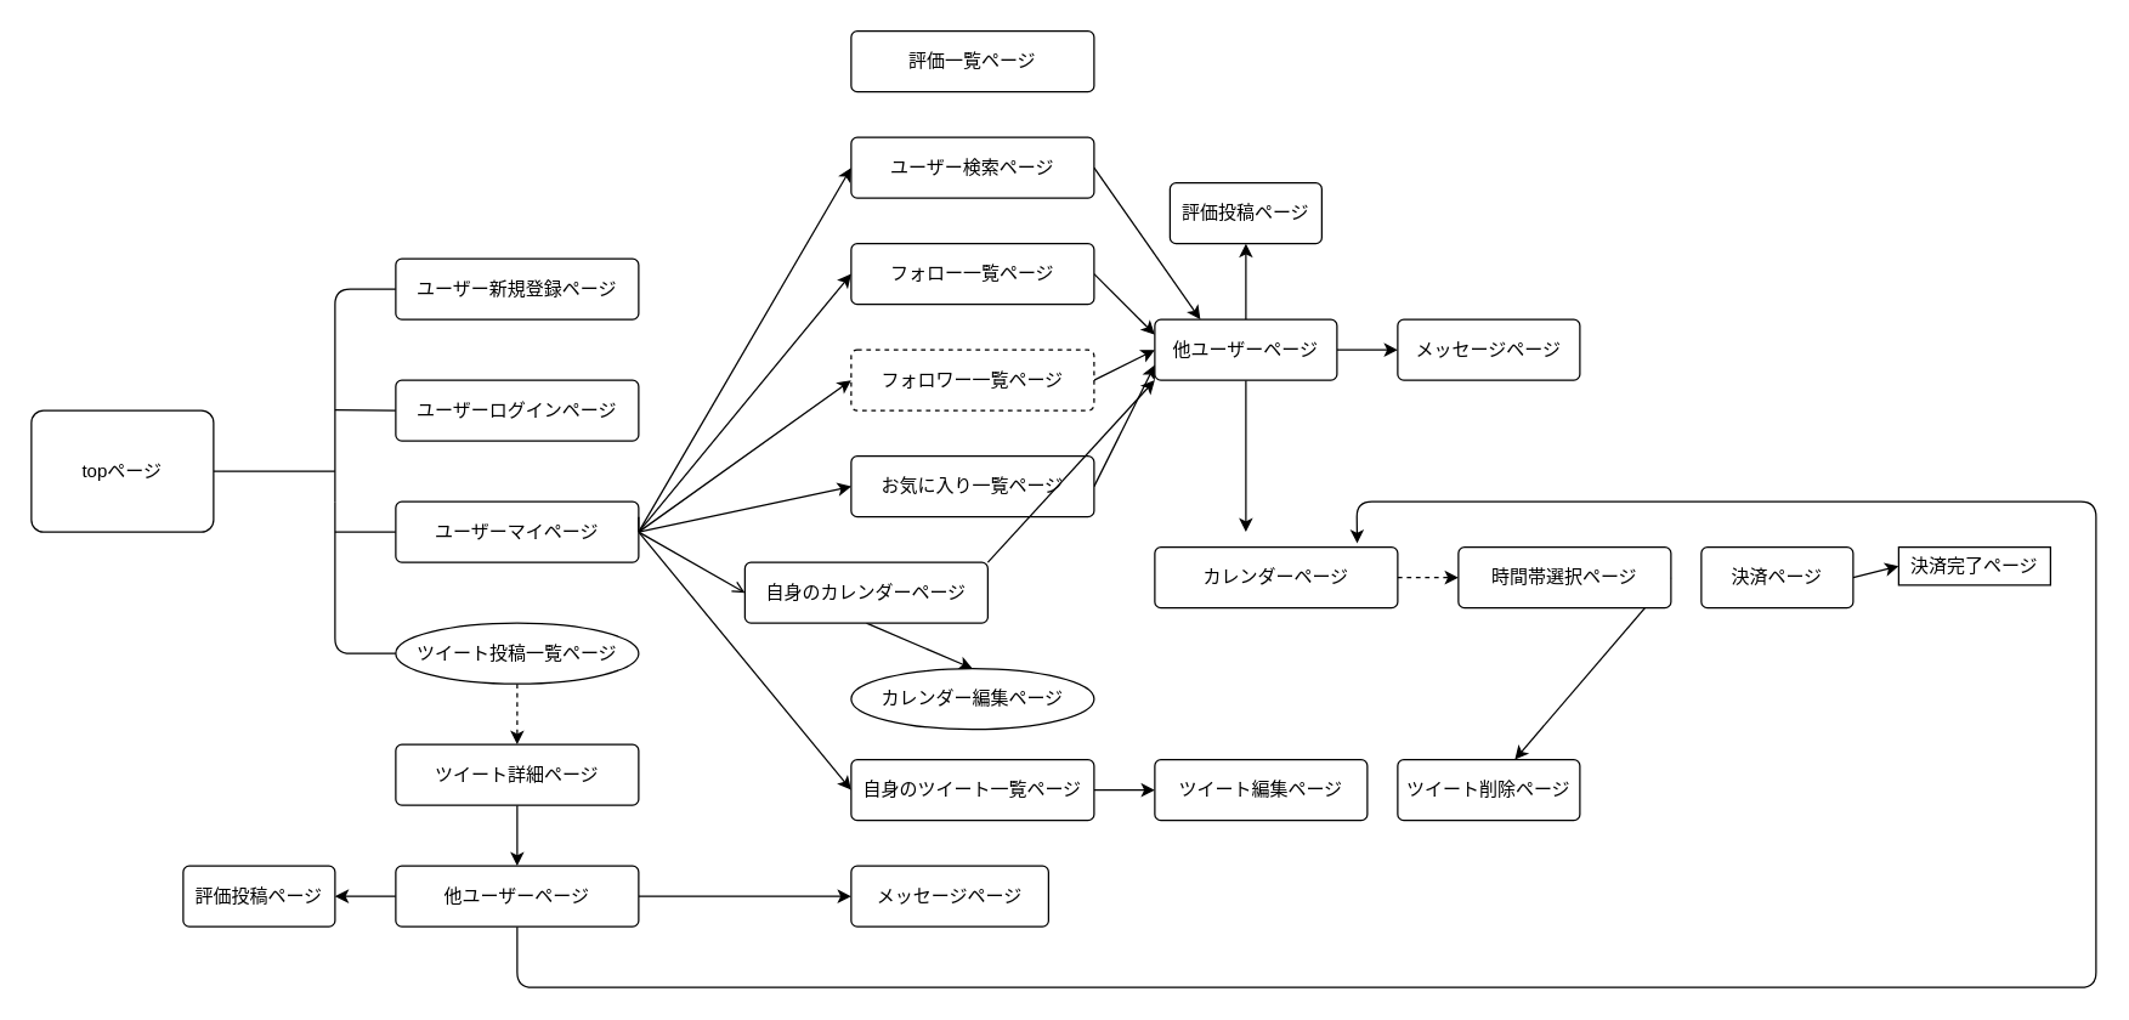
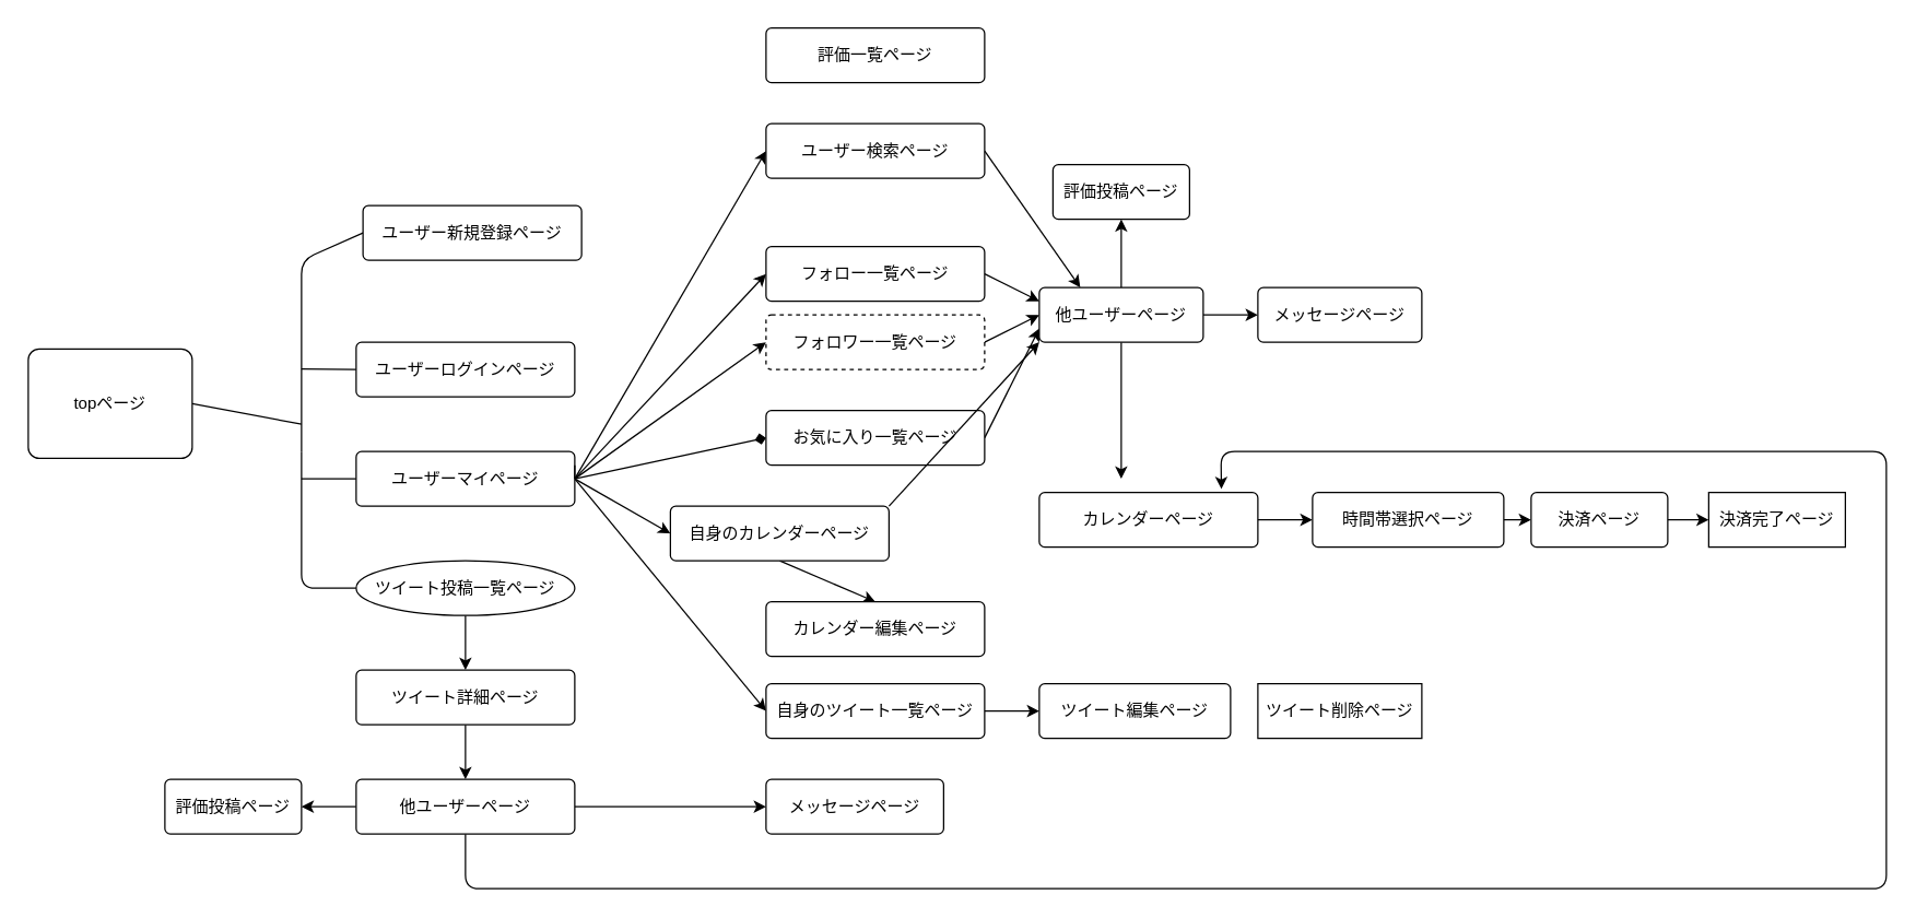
  <mxCell id="0" />
  <mxCell id="1" parent="0" />
  <mxCell id="2" style="edgeStyle=none;html=1;exitX=0;exitY=0.5;exitDx=0;exitDy=0;strokeColor=default;endArrow=none;endFill=0;" parent="1" source="3" edge="1"><mxGeometry relative="1" as="geometry"><mxPoint x="220" y="269.667" as="targetPoint" /></mxGeometry></mxCell>
  <mxCell id="3" value="ユーザーログインページ" style="rounded=1;arcSize=10;whiteSpace=wrap;html=1;align=center;" parent="1" vertex="1"><mxGeometry x="260" y="250" width="160" height="40" as="geometry" /></mxCell>
  <mxCell id="4" style="edgeStyle=none;html=1;exitX=1;exitY=0.5;exitDx=0;exitDy=0;entryX=0;entryY=0.5;entryDx=0;entryDy=0;endArrow=none;endFill=0;strokeColor=none;" parent="1" source="6" target="19" edge="1"><mxGeometry relative="1" as="geometry"><Array as="points" /></mxGeometry></mxCell>
  <mxCell id="5" style="edgeStyle=none;html=1;exitX=1;exitY=0.5;exitDx=0;exitDy=0;endArrow=none;endFill=0;" edge="1" parent="1" source="6"><mxGeometry relative="1" as="geometry"><mxPoint x="220" y="310" as="targetPoint" /></mxGeometry></mxCell>
- <mxCell id="6" value="topページ" style="rounded=1;arcSize=10;whiteSpace=wrap;html=1;align=center;" parent="1" vertex="1"><mxGeometry y="270" width="120" height="80" as="geometry" x="20" /></mxCell>
+ <mxCell id="6" value="topページ" style="rounded=1;arcSize=10;whiteSpace=wrap;html=1;align=center;" parent="1" vertex="1"><mxGeometry x="20" y="255" width="120" height="80" as="geometry" /></mxCell>
  <mxCell id="7" style="edgeStyle=none;html=1;exitX=0;exitY=0.5;exitDx=0;exitDy=0;strokeColor=default;endArrow=none;endFill=0;" parent="1" source="14" edge="1"><mxGeometry relative="1" as="geometry"><mxPoint x="220" y="350" as="targetPoint" /></mxGeometry></mxCell>
  <mxCell id="8" style="edgeStyle=none;html=1;entryX=0;entryY=0.5;entryDx=0;entryDy=0;strokeColor=default;endArrow=classic;endFill=1;" parent="1" target="25" edge="1"><mxGeometry relative="1" as="geometry"><mxPoint x="420" y="350" as="sourcePoint" /><Array as="points" /></mxGeometry></mxCell>
  <mxCell id="9" style="edgeStyle=none;html=1;exitX=1;exitY=0.5;exitDx=0;exitDy=0;entryX=0;entryY=0.5;entryDx=0;entryDy=0;" edge="1" parent="1" source="14" target="47"><mxGeometry relative="1" as="geometry"><mxPoint x="500" y="450" as="targetPoint" /></mxGeometry></mxCell>
  <mxCell id="10" style="edgeStyle=none;html=1;entryX=0;entryY=0.5;entryDx=0;entryDy=0;endArrow=classic;endFill=1;exitX=1;exitY=0.5;exitDx=0;exitDy=0;" edge="1" parent="1" source="14" target="51"><mxGeometry relative="1" as="geometry"><mxPoint x="420" y="330" as="sourcePoint" /></mxGeometry></mxCell>
- <mxCell id="11" style="edgeStyle=none;html=1;exitX=1;exitY=0.5;exitDx=0;exitDy=0;entryX=0;entryY=0.5;entryDx=0;entryDy=0;endArrow=open;endFill=1;" edge="1" parent="1" source="14" target="55"><mxGeometry relative="1" as="geometry" /></mxCell>
+ <mxCell id="11" style="edgeStyle=none;html=1;exitX=1;exitY=0.5;exitDx=0;exitDy=0;entryX=0;entryY=0.5;entryDx=0;entryDy=0;endArrow=classic;endFill=1;" edge="1" parent="1" source="14" target="55"><mxGeometry relative="1" as="geometry" /></mxCell>
  <mxCell id="12" style="edgeStyle=none;html=1;exitX=1;exitY=0.5;exitDx=0;exitDy=0;entryX=0;entryY=0.5;entryDx=0;entryDy=0;endArrow=classic;endFill=1;" edge="1" parent="1" source="14" target="23"><mxGeometry relative="1" as="geometry" /></mxCell>
- <mxCell id="13" style="edgeStyle=none;html=1;exitX=1;exitY=0.5;exitDx=0;exitDy=0;entryX=0;entryY=0.5;entryDx=0;entryDy=0;endArrow=classic;endFill=1;" edge="1" parent="1" source="14" target="27"><mxGeometry relative="1" as="geometry" /></mxCell>
+ <mxCell id="13" style="edgeStyle=none;html=1;exitX=1;exitY=0.5;exitDx=0;exitDy=0;entryX=0;entryY=0.5;entryDx=0;entryDy=0;endArrow=diamond;endFill=1;" edge="1" parent="1" source="14" target="27"><mxGeometry relative="1" as="geometry" /></mxCell>
  <mxCell id="14" value="ユーザーマイページ" style="rounded=1;arcSize=10;whiteSpace=wrap;html=1;align=center;" parent="1" vertex="1"><mxGeometry x="260" y="330" width="160" height="40" as="geometry" /></mxCell>
  <mxCell id="15" style="edgeStyle=none;html=1;strokeColor=default;endArrow=none;endFill=0;exitX=0;exitY=0.5;exitDx=0;exitDy=0;" parent="1" source="17" edge="1"><mxGeometry relative="1" as="geometry"><mxPoint x="220" y="330" as="targetPoint" /><Array as="points"><mxPoint x="220" y="430" /></Array></mxGeometry></mxCell>
- <mxCell id="16" value="" style="edgeStyle=none;html=1;dashed=1;" edge="1" parent="1" source="17" target="21"><mxGeometry relative="1" as="geometry" /></mxCell>
+ <mxCell id="16" value="" style="edgeStyle=none;html=1;" edge="1" parent="1" source="17" target="21"><mxGeometry relative="1" as="geometry" /></mxCell>
  <mxCell id="17" value="ツイート投稿一覧ページ" style="ellipse;arcSize=10;whiteSpace=wrap;html=1;align=center;" parent="1" vertex="1"><mxGeometry x="260" y="410" width="160" height="40" as="geometry" /></mxCell>
  <mxCell id="18" style="edgeStyle=none;html=1;strokeColor=default;endArrow=none;endFill=0;exitX=0;exitY=0.5;exitDx=0;exitDy=0;" parent="1" source="19" edge="1"><mxGeometry relative="1" as="geometry"><mxPoint x="220" y="330" as="targetPoint" /><Array as="points"><mxPoint x="220" y="190" /></Array></mxGeometry></mxCell>
- <mxCell id="19" value="ユーザー新規登録ページ" style="rounded=1;arcSize=10;whiteSpace=wrap;html=1;align=center;" parent="1" vertex="1"><mxGeometry x="260" y="170" width="160" height="40" as="geometry" /></mxCell>
+ <mxCell id="19" value="ユーザー新規登録ページ" style="rounded=1;arcSize=10;whiteSpace=wrap;html=1;align=center;" parent="1" vertex="1"><mxGeometry x="265" y="150" width="160" height="40" as="geometry" /></mxCell>
  <mxCell id="20" style="edgeStyle=none;html=1;exitX=0.5;exitY=1;exitDx=0;exitDy=0;entryX=0.5;entryY=0;entryDx=0;entryDy=0;" edge="1" parent="1" source="21" target="40"><mxGeometry relative="1" as="geometry" /></mxCell>
  <mxCell id="21" value="ツイート詳細ページ" style="rounded=1;arcSize=10;whiteSpace=wrap;html=1;align=center;" parent="1" vertex="1"><mxGeometry x="260" y="490" width="160" height="40" as="geometry" /></mxCell>
  <mxCell id="22" style="edgeStyle=none;html=1;exitX=1;exitY=0.5;exitDx=0;exitDy=0;entryX=0;entryY=0.25;entryDx=0;entryDy=0;" edge="1" parent="1" source="23" target="44"><mxGeometry relative="1" as="geometry" /></mxCell>
- <mxCell id="23" value="フォロー一覧ページ" style="rounded=1;arcSize=10;whiteSpace=wrap;html=1;align=center;" parent="1" vertex="1"><mxGeometry x="560" y="160" width="160" height="40" as="geometry" /></mxCell>
+ <mxCell id="23" value="フォロー一覧ページ" style="rounded=1;arcSize=10;whiteSpace=wrap;html=1;align=center;" parent="1" vertex="1"><mxGeometry x="560" y="180" width="160" height="40" as="geometry" /></mxCell>
  <mxCell id="24" style="edgeStyle=none;html=1;exitX=1;exitY=0.5;exitDx=0;exitDy=0;entryX=0;entryY=0.5;entryDx=0;entryDy=0;" edge="1" parent="1" source="25" target="44"><mxGeometry relative="1" as="geometry" /></mxCell>
  <mxCell id="25" value="フォロワー一覧ページ" style="rounded=1;arcSize=10;whiteSpace=wrap;html=1;align=center;dashed=1;" parent="1" vertex="1"><mxGeometry x="560" y="230" width="160" height="40" as="geometry" /></mxCell>
  <mxCell id="26" style="edgeStyle=none;html=1;exitX=1;exitY=0.5;exitDx=0;exitDy=0;endArrow=classic;endFill=1;entryX=0;entryY=0.75;entryDx=0;entryDy=0;" edge="1" parent="1" source="27" target="44"><mxGeometry relative="1" as="geometry"><mxPoint x="750" y="270" as="targetPoint" /></mxGeometry></mxCell>
  <mxCell id="27" value="お気に入り一覧ページ" style="rounded=1;arcSize=10;whiteSpace=wrap;html=1;align=center;" parent="1" vertex="1"><mxGeometry x="560" y="300" width="160" height="40" as="geometry" /></mxCell>
  <mxCell id="28" style="edgeStyle=none;html=1;exitX=1;exitY=0.5;exitDx=0;exitDy=0;entryX=1;entryY=0.25;entryDx=0;entryDy=0;strokeColor=default;endArrow=none;endFill=0;" parent="1" source="14" target="14" edge="1"><mxGeometry relative="1" as="geometry" /></mxCell>
- <mxCell id="29" style="edgeStyle=none;html=1;exitX=1;exitY=0.5;exitDx=0;exitDy=0;entryX=0;entryY=0.5;entryDx=0;entryDy=0;dashed=1;" edge="1" parent="1" source="30" target="32"><mxGeometry relative="1" as="geometry" /></mxCell>
+ <mxCell id="29" style="edgeStyle=none;html=1;exitX=1;exitY=0.5;exitDx=0;exitDy=0;entryX=0;entryY=0.5;entryDx=0;entryDy=0;" edge="1" parent="1" source="30" target="32"><mxGeometry relative="1" as="geometry" /></mxCell>
  <mxCell id="30" value="カレンダーページ" style="rounded=1;arcSize=10;whiteSpace=wrap;html=1;align=center;" parent="1" vertex="1"><mxGeometry x="760" y="360" width="160" height="40" as="geometry" /></mxCell>
- <mxCell id="31" style="edgeStyle=none;html=1;exitX=1;exitY=0.5;exitDx=0;exitDy=0;" edge="1" parent="1" source="32" target="49"><mxGeometry relative="1" as="geometry" /></mxCell>
+ <mxCell id="31" style="edgeStyle=none;html=1;exitX=1;exitY=0.5;exitDx=0;exitDy=0;entryX=0;entryY=0.5;entryDx=0;entryDy=0;" edge="1" parent="1" source="32" target="34"><mxGeometry relative="1" as="geometry" /></mxCell>
  <mxCell id="32" value="時間帯選択ページ" style="rounded=1;arcSize=10;whiteSpace=wrap;html=1;align=center;" parent="1" vertex="1"><mxGeometry x="960" y="360" width="140" height="40" as="geometry" /></mxCell>
  <mxCell id="33" style="edgeStyle=none;html=1;exitX=1;exitY=0.5;exitDx=0;exitDy=0;entryX=0;entryY=0.5;entryDx=0;entryDy=0;endArrow=classic;endFill=1;" edge="1" parent="1" source="34" target="35"><mxGeometry relative="1" as="geometry" /></mxCell>
  <mxCell id="34" value="決済ページ" style="rounded=1;arcSize=10;whiteSpace=wrap;html=1;align=center;fontSize=12;" parent="1" vertex="1"><mxGeometry x="1120" y="360" width="100" height="40" as="geometry" /></mxCell>
- <mxCell id="35" value="決済完了ページ" style="whiteSpace=wrap;html=1;align=center;fontSize=12;" parent="1" vertex="1"><mxGeometry x="1250" y="360" width="100" height="25" as="geometry" /></mxCell>
+ <mxCell id="35" value="決済完了ページ" style="whiteSpace=wrap;html=1;align=center;fontSize=12;" parent="1" vertex="1"><mxGeometry x="1250" y="360" width="100" height="40" as="geometry" /></mxCell>
  <mxCell id="36" value="メッセージページ" style="rounded=1;arcSize=10;whiteSpace=wrap;html=1;align=center;" vertex="1" parent="1"><mxGeometry x="560" y="570" width="130" height="40" as="geometry" /></mxCell>
  <mxCell id="37" style="edgeStyle=none;html=1;exitX=1;exitY=0.5;exitDx=0;exitDy=0;entryX=0;entryY=0.5;entryDx=0;entryDy=0;" edge="1" parent="1" source="40" target="36"><mxGeometry relative="1" as="geometry" /></mxCell>
  <mxCell id="38" style="edgeStyle=none;html=1;exitX=0.5;exitY=1;exitDx=0;exitDy=0;endArrow=classic;endFill=1;entryX=0.833;entryY=-0.063;entryDx=0;entryDy=0;entryPerimeter=0;" edge="1" parent="1" source="40" target="30"><mxGeometry relative="1" as="geometry"><mxPoint x="900" y="330" as="targetPoint" /><Array as="points"><mxPoint x="340" y="650" /><mxPoint x="1180" y="650" /><mxPoint x="1380" y="650" /><mxPoint x="1380" y="330" /><mxPoint x="970" y="330" /><mxPoint x="893" y="330" /></Array></mxGeometry></mxCell>
  <mxCell id="39" style="edgeStyle=none;html=1;exitX=0;exitY=0.5;exitDx=0;exitDy=0;entryX=1;entryY=0.5;entryDx=0;entryDy=0;endArrow=classic;endFill=1;" edge="1" parent="1" source="40" target="57"><mxGeometry relative="1" as="geometry" /></mxCell>
  <mxCell id="40" value="他ユーザーページ" style="rounded=1;arcSize=10;whiteSpace=wrap;html=1;align=center;" vertex="1" parent="1"><mxGeometry x="260" y="570" width="160" height="40" as="geometry" /></mxCell>
  <mxCell id="41" style="edgeStyle=none;html=1;exitX=1;exitY=0.5;exitDx=0;exitDy=0;entryX=0;entryY=0.5;entryDx=0;entryDy=0;" edge="1" parent="1" source="44" target="45"><mxGeometry relative="1" as="geometry" /></mxCell>
  <mxCell id="42" style="edgeStyle=none;html=1;exitX=0.5;exitY=1;exitDx=0;exitDy=0;endArrow=classic;endFill=1;" edge="1" parent="1" source="44"><mxGeometry relative="1" as="geometry"><mxPoint x="820" y="350" as="targetPoint" /></mxGeometry></mxCell>
  <mxCell id="43" style="edgeStyle=none;html=1;exitX=0.5;exitY=0;exitDx=0;exitDy=0;entryX=0.5;entryY=1;entryDx=0;entryDy=0;endArrow=classic;endFill=1;" edge="1" parent="1" source="44" target="58"><mxGeometry relative="1" as="geometry" /></mxCell>
  <mxCell id="44" value="他ユーザーページ" style="rounded=1;arcSize=10;whiteSpace=wrap;html=1;align=center;" vertex="1" parent="1"><mxGeometry x="760" y="210" width="120" height="40" as="geometry" /></mxCell>
  <mxCell id="45" value="メッセージページ" style="rounded=1;arcSize=10;whiteSpace=wrap;html=1;align=center;" vertex="1" parent="1"><mxGeometry x="920" y="210" width="120" height="40" as="geometry" /></mxCell>
  <mxCell id="46" style="edgeStyle=none;html=1;exitX=1;exitY=0.5;exitDx=0;exitDy=0;entryX=0;entryY=0.5;entryDx=0;entryDy=0;" edge="1" parent="1" source="47" target="48"><mxGeometry relative="1" as="geometry" /></mxCell>
  <mxCell id="47" value="自身のツイート一覧ページ" style="rounded=1;arcSize=10;whiteSpace=wrap;html=1;align=center;" vertex="1" parent="1"><mxGeometry x="560" y="500" width="160" height="40" as="geometry" /></mxCell>
  <mxCell id="48" value="ツイート編集ページ" style="rounded=1;arcSize=10;whiteSpace=wrap;html=1;align=center;" vertex="1" parent="1"><mxGeometry x="760" y="500" width="140" height="40" as="geometry" /></mxCell>
- <mxCell id="49" value="ツイート削除ページ" style="rounded=1;arcSize=10;whiteSpace=wrap;html=1;align=center;" vertex="1" parent="1"><mxGeometry x="920" y="500" width="120" height="40" as="geometry" /></mxCell>
+ <mxCell id="49" value="ツイート削除ページ" style="arcSize=10;whiteSpace=wrap;html=1;align=center;rounded=0;" vertex="1" parent="1"><mxGeometry x="920" y="500" width="120" height="40" as="geometry" /></mxCell>
  <mxCell id="50" style="edgeStyle=none;html=1;exitX=1;exitY=0.5;exitDx=0;exitDy=0;entryX=0.25;entryY=0;entryDx=0;entryDy=0;endArrow=classic;endFill=1;" edge="1" parent="1" source="51" target="44"><mxGeometry relative="1" as="geometry" /></mxCell>
  <mxCell id="51" value="ユーザー検索ページ" style="rounded=1;arcSize=10;whiteSpace=wrap;html=1;align=center;" vertex="1" parent="1"><mxGeometry x="560" y="90" width="160" height="40" as="geometry" /></mxCell>
  <mxCell id="52" value="評価一覧ページ" style="rounded=1;arcSize=10;whiteSpace=wrap;html=1;align=center;" vertex="1" parent="1"><mxGeometry x="560" y="20" width="160" height="40" as="geometry" /></mxCell>
  <mxCell id="53" style="edgeStyle=none;html=1;exitX=0.5;exitY=1;exitDx=0;exitDy=0;entryX=0.5;entryY=0;entryDx=0;entryDy=0;endArrow=classic;endFill=1;" edge="1" parent="1" source="55" target="56"><mxGeometry relative="1" as="geometry" /></mxCell>
  <mxCell id="54" style="edgeStyle=none;html=1;exitX=1;exitY=0;exitDx=0;exitDy=0;entryX=0;entryY=1;entryDx=0;entryDy=0;endArrow=classic;endFill=1;" edge="1" parent="1" source="55" target="44"><mxGeometry relative="1" as="geometry" /></mxCell>
  <mxCell id="55" value="自身のカレンダーページ" style="rounded=1;arcSize=10;whiteSpace=wrap;html=1;align=center;" vertex="1" parent="1"><mxGeometry x="490" y="370" width="160" height="40" as="geometry" /></mxCell>
- <mxCell id="56" value="カレンダー編集ページ" style="ellipse;arcSize=10;whiteSpace=wrap;html=1;align=center;" vertex="1" parent="1"><mxGeometry x="560" y="440" width="160" height="40" as="geometry" /></mxCell>
+ <mxCell id="56" value="カレンダー編集ページ" style="rounded=1;arcSize=10;whiteSpace=wrap;html=1;align=center;" vertex="1" parent="1"><mxGeometry x="560" y="440" width="160" height="40" as="geometry" /></mxCell>
  <mxCell id="57" value="評価投稿ページ" style="rounded=1;arcSize=10;whiteSpace=wrap;html=1;align=center;" vertex="1" parent="1"><mxGeometry x="120" y="570" width="100" height="40" as="geometry" /></mxCell>
  <mxCell id="58" value="評価投稿ページ" style="rounded=1;arcSize=10;whiteSpace=wrap;html=1;align=center;" vertex="1" parent="1"><mxGeometry x="770" y="120" width="100" height="40" as="geometry" /></mxCell>
